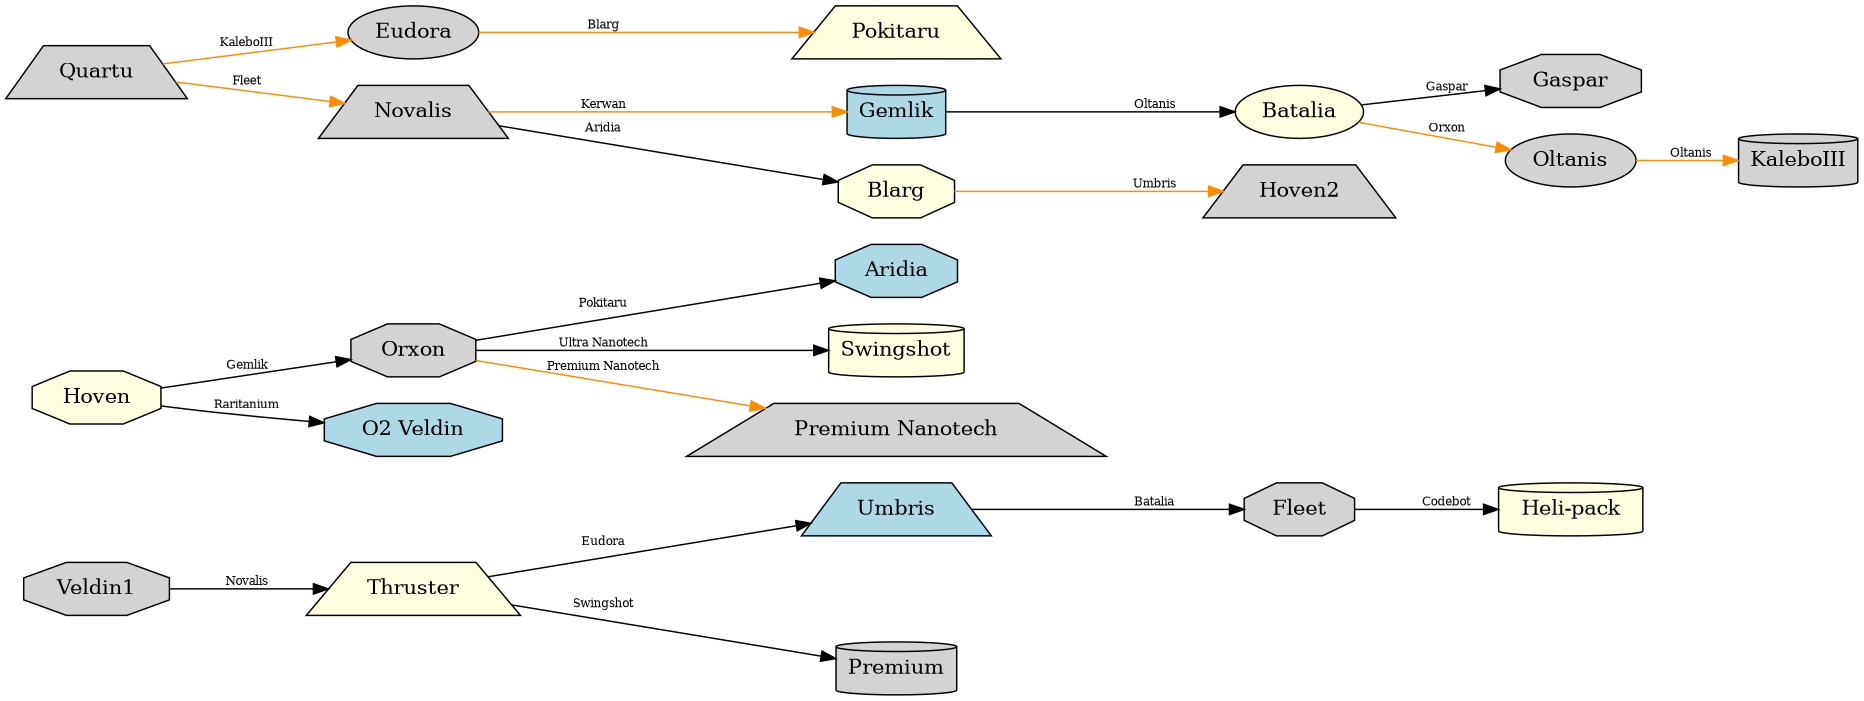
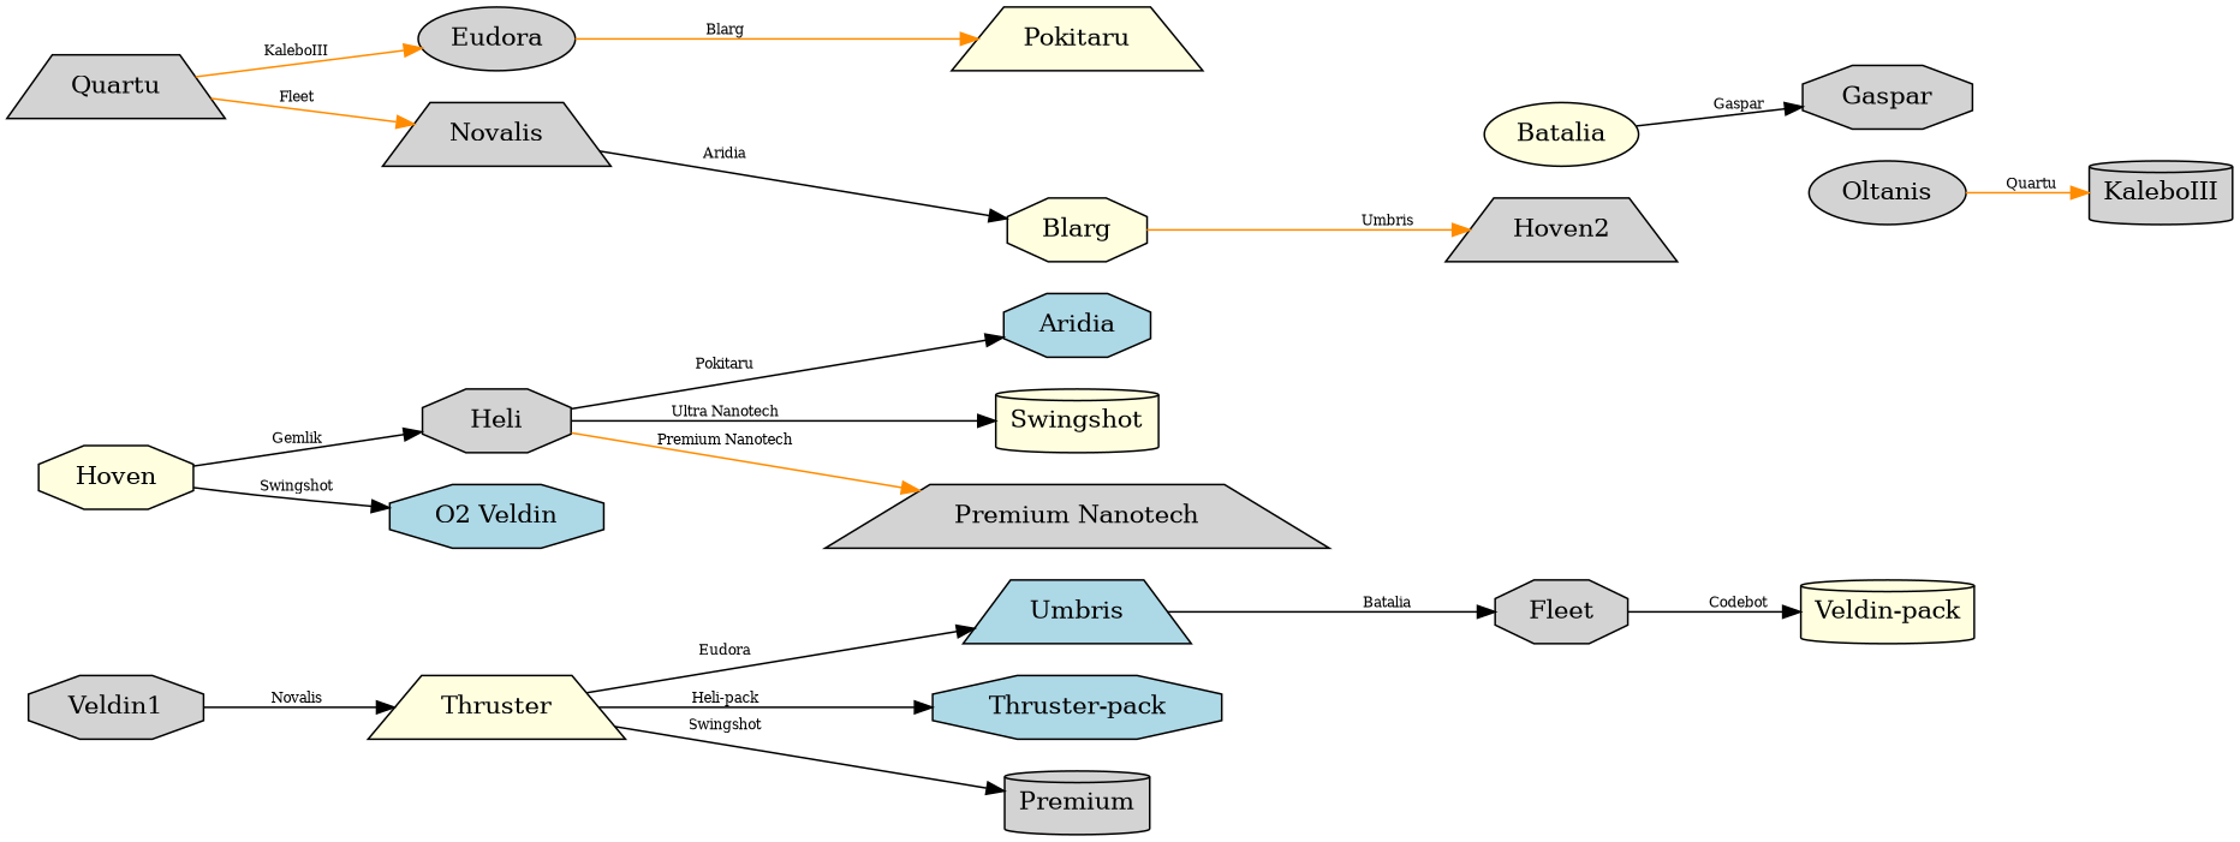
  digraph {
    fontname="DejaVu Serif"
    rankdir=LR
    node [fillcolor=lightgrey fontname="DejaVu Serif" shape=octagon style=filled]
    edge [color=black fontname="DejaVu Serif" fontsize=8]
    n1 [fillcolor=lightyellow label=Thruster shape=trapezium]
    Veldin1
    Umbris [fillcolor=lightblue shape=trapezium]
+   "Thruster-pack" [fillcolor=lightblue]
    n5 [label=Premium shape=cylinder]
    Fleet
-   "Heli-pack" [fillcolor=lightyellow shape=cylinder]
+   "Heli-pack" [fillcolor=lightyellow shape=cylinder label="Veldin-pack"]
    Hoven [fillcolor=lightyellow]
-   Orxon
+   Orxon [label=Heli]
    n10 [fillcolor=lightblue label="O2 Veldin"]
    Aridia [fillcolor=lightblue]
    Swingshot [fillcolor=lightyellow shape=cylinder]
    "Premium Nanotech" [shape=trapezium]
    Quartu [shape=trapezium]
    Eudora [shape=ellipse]
    Novalis [shape=trapezium]
    Pokitaru [fillcolor=lightyellow shape=trapezium]
-   Gemlik [fillcolor=lightblue shape=cylinder]
    Blarg [fillcolor=lightyellow]
    Batalia [fillcolor=lightyellow shape=ellipse]
    n21 [label=Hoven2 shape=trapezium]
    Gaspar
    Oltanis [shape=ellipse]
    KaleboIII [shape=cylinder]
    n1 -> Umbris [label=Eudora]
+   n1 -> "Thruster-pack" [label="Heli-pack"]
    n1 -> n5 [label=Swingshot]
    Veldin1 -> n1 [label=Novalis]
    Umbris -> Fleet [label=Batalia]
    Fleet -> "Heli-pack" [label=Codebot]
    Hoven -> Orxon [label=Gemlik]
-   Hoven -> n10 [label=Raritanium]
+   Hoven -> n10 [label=Swingshot]
    Orxon -> Aridia [label=Pokitaru]
    Orxon -> Swingshot [label="Ultra Nanotech"]
    Orxon -> "Premium Nanotech" [color=darkorange label="Premium Nanotech"]
    Quartu -> Eudora [color=darkorange label=KaleboIII]
    Quartu -> Novalis [color=darkorange label=Fleet]
    Eudora -> Pokitaru [color=darkorange label=Blarg]
-   Novalis -> Gemlik [color=darkorange label=Kerwan]
    Novalis -> Blarg [label=Aridia]
-   Gemlik -> Batalia [label=Oltanis]
    Blarg -> n21 [color=darkorange label=Umbris]
    Batalia -> Gaspar [label=Gaspar]
-   Batalia -> Oltanis [color=darkorange label=Orxon]
-   Oltanis -> KaleboIII [color=darkorange label=Oltanis]
+   Oltanis -> KaleboIII [color=darkorange label=Quartu]
  }
